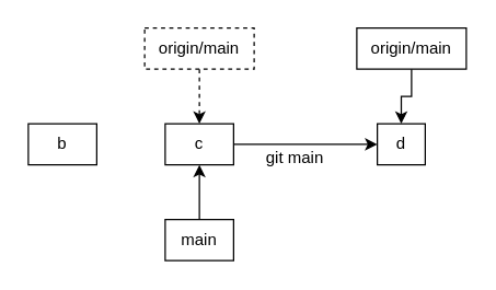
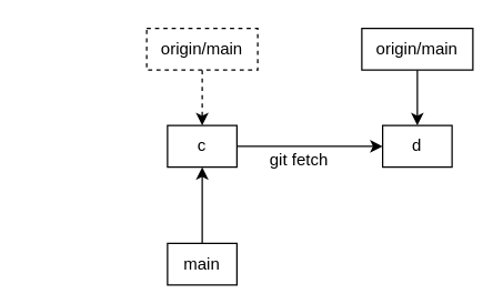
  <mxCell id="0" />
  <mxCell id="1" parent="0" />
- <mxCell id="2" value="b" style="rounded=0;whiteSpace=wrap;html=1;" vertex="1" parent="1"><mxGeometry x="20" y="90" width="50" height="30" as="geometry" /></mxCell>
  <mxCell id="3" value="" style="edgeStyle=orthogonalEdgeStyle;rounded=0;orthogonalLoop=1;jettySize=auto;html=1;" edge="1" parent="1" source="4" target="7"><mxGeometry relative="1" as="geometry" /></mxCell>
  <mxCell id="4" value="c" style="rounded=0;whiteSpace=wrap;html=1;" vertex="1" parent="1"><mxGeometry x="120" y="90" width="50" height="30" as="geometry" /></mxCell>
  <mxCell id="5" style="edgeStyle=orthogonalEdgeStyle;rounded=0;orthogonalLoop=1;jettySize=auto;html=1;" edge="1" parent="1" source="6" target="4"><mxGeometry relative="1" as="geometry" /></mxCell>
- <mxCell id="6" value="main" style="rounded=0;whiteSpace=wrap;html=1;" vertex="1" parent="1"><mxGeometry x="120" y="160" width="50" height="30" as="geometry" /></mxCell>
- <mxCell id="7" value="d" style="rounded=0;whiteSpace=wrap;html=1;" vertex="1" parent="1"><mxGeometry x="275" y="90" width="35" height="30" as="geometry" /></mxCell>
+ <mxCell id="6" value="main" style="rounded=0;whiteSpace=wrap;html=1;" vertex="1" parent="1"><mxGeometry x="120" y="175" width="50" height="30" as="geometry" /></mxCell>
+ <mxCell id="7" value="d" style="rounded=0;whiteSpace=wrap;html=1;" vertex="1" parent="1"><mxGeometry x="275" y="90" width="50" height="30" as="geometry" /></mxCell>
  <mxCell id="8" style="edgeStyle=orthogonalEdgeStyle;rounded=0;orthogonalLoop=1;jettySize=auto;html=1;" edge="1" parent="1" source="9" target="7"><mxGeometry relative="1" as="geometry" /></mxCell>
  <mxCell id="9" value="origin/main" style="rounded=0;whiteSpace=wrap;html=1;" vertex="1" parent="1"><mxGeometry x="260" y="20" width="80" height="30" as="geometry" /></mxCell>
  <mxCell id="10" style="edgeStyle=orthogonalEdgeStyle;rounded=0;orthogonalLoop=1;jettySize=auto;html=1;dashed=1;" edge="1" parent="1" source="11" target="4"><mxGeometry relative="1" as="geometry" /></mxCell>
  <mxCell id="11" value="origin/main" style="rounded=0;whiteSpace=wrap;html=1;dashed=1;" vertex="1" parent="1"><mxGeometry x="105" y="20" width="80" height="30" as="geometry" /></mxCell>
- <mxCell id="12" value="git main" style="text;html=1;strokeColor=none;fillColor=none;align=center;verticalAlign=middle;whiteSpace=wrap;rounded=0;dashed=1;" vertex="1" parent="1"><mxGeometry x="185" y="100" width="60" height="30" as="geometry" /></mxCell>
+ <mxCell id="12" value="git fetch" style="text;html=1;strokeColor=none;fillColor=none;align=center;verticalAlign=middle;whiteSpace=wrap;rounded=0;dashed=1;" vertex="1" parent="1"><mxGeometry x="185" y="100" width="60" height="30" as="geometry" /></mxCell>
